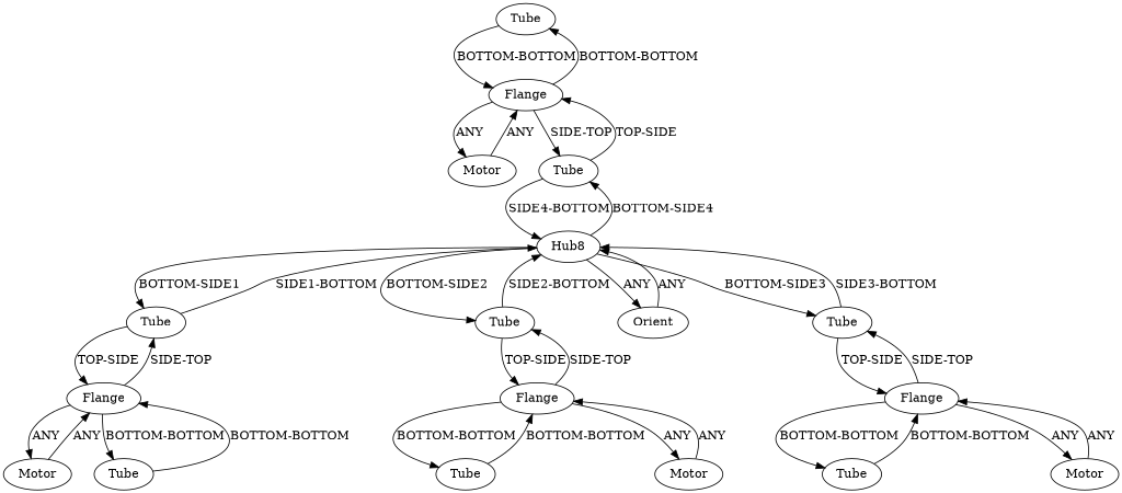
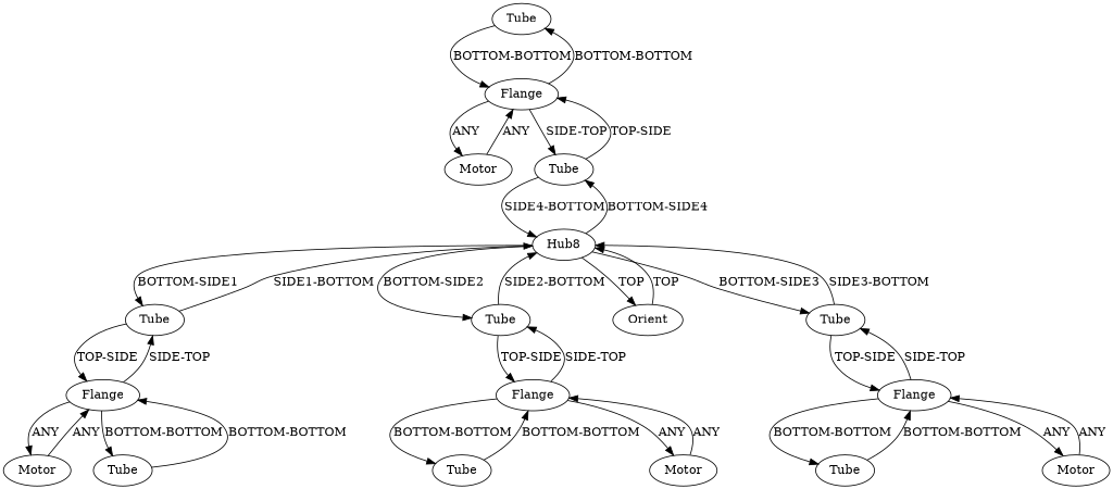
  digraph {
    n1 [instance=Tube_instance_1 label=Tube]
    n2 [instance=Flange_instance_2 label=Flange]
    n3 [instance=Motor_instance_2 label=Motor]
    n4 [instance=Tube_instance_7 label=Tube]
    n5 [instance=Motor_instance_1 label=Motor]
    n6 [instance=Flange_instance_4 label=Flange]
    n7 [instance=Tube_instance_2 label=Tube]
    n8 [instance=Tube_instance_4 label=Tube]
    n9 [instance=Hub4_instance_1 label=Hub8]
    n10 [instance=Tube_instance_6 label=Tube]
    n11 [instance=Orient label=Orient]
    n12 [instance=Tube_instance_8 label=Tube]
    n13 [instance=Tube_instance_3 label=Tube]
    n14 [instance=Flange_instance_3 label=Flange]
    n15 [instance=Motor_instance_4 label=Motor]
    n16 [instance=Flange_instance_1 label=Flange]
    n17 [instance=Tube_instance_5 label=Tube]
    n18 [instance=Motor_instance_3 label=Motor]
    n1 -> n2 [label="BOTTOM-BOTTOM"]
    n2 -> n1 [label="BOTTOM-BOTTOM"]
    n2 -> n3 [label=ANY]
    n2 -> n4 [label="SIDE-TOP"]
    n3 -> n2 [label=ANY]
    n4 -> n2 [label="TOP-SIDE"]
    n4 -> n9 [label="SIDE4-BOTTOM"]
    n5 -> n6 [label=ANY]
    n6 -> n5 [label=ANY]
    n6 -> n7 [label="SIDE-TOP"]
    n6 -> n8 [label="BOTTOM-BOTTOM"]
    n7 -> n6 [label="TOP-SIDE"]
    n7 -> n9 [label="SIDE1-BOTTOM"]
    n8 -> n6 [label="BOTTOM-BOTTOM"]
    n9 -> n4 [label="BOTTOM-SIDE4"]
    n9 -> n7 [label="BOTTOM-SIDE1"]
    n9 -> n10 [label="BOTTOM-SIDE2"]
-   n9 -> n11 [label=ANY]
+   n9 -> n11 [label=TOP]
    n9 -> n12 [label="BOTTOM-SIDE3"]
    n10 -> n9 [label="SIDE2-BOTTOM"]
    n10 -> n16 [label="TOP-SIDE"]
-   n11 -> n9 [label=ANY]
+   n11 -> n9 [label=TOP]
    n12 -> n9 [label="SIDE3-BOTTOM"]
    n12 -> n14 [label="TOP-SIDE"]
    n13 -> n14 [label="BOTTOM-BOTTOM"]
    n14 -> n12 [label="SIDE-TOP"]
    n14 -> n13 [label="BOTTOM-BOTTOM"]
    n14 -> n15 [label=ANY]
    n15 -> n14 [label=ANY]
    n16 -> n10 [label="SIDE-TOP"]
    n16 -> n17 [label="BOTTOM-BOTTOM"]
    n16 -> n18 [label=ANY]
    n17 -> n16 [label="BOTTOM-BOTTOM"]
    n18 -> n16 [label=ANY]
  }
